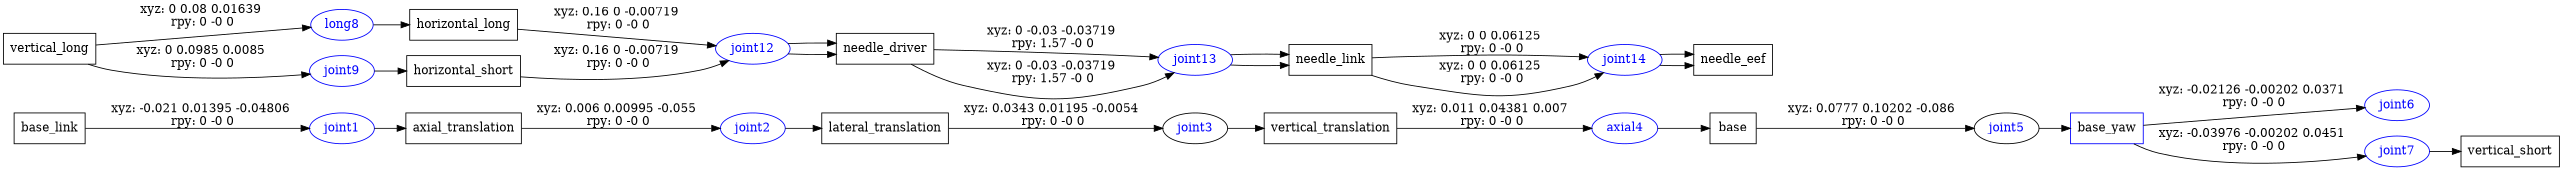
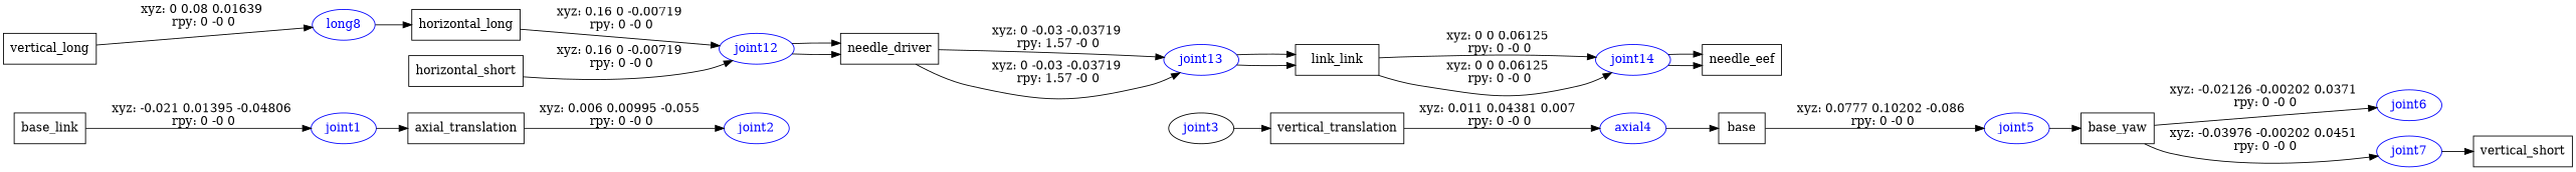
  digraph {
    rankdir=LR
    node [shape=box]
    n1 [label=base_link]
    joint1 [color=blue fontcolor=blue shape=ellipse]
    n3 [label=axial_translation]
    joint2 [color=blue fontcolor=blue shape=ellipse]
-   n5 [label=lateral_translation]
    joint3 [color=black fontcolor=blue shape=ellipse]
    n7 [label=vertical_translation]
    n8 [color=blue fontcolor=blue label=axial4 shape=ellipse]
    n9 [label=base]
-   joint5 [color=black fontcolor=blue shape=ellipse]
-   n11 [label=base_yaw color=blue]
+   joint5 [color=blue fontcolor=blue shape=ellipse]
+   n11 [label=base_yaw]
    joint6 [color=blue fontcolor=blue shape=ellipse]
    joint7 [color=blue fontcolor=blue shape=ellipse]
    n14 [label=vertical_short]
    n15 [label=vertical_long]
    n16 [color=blue fontcolor=blue label=long8 shape=ellipse]
-   joint9 [color=blue fontcolor=blue shape=ellipse]
    n18 [label=horizontal_long]
    n19 [label=horizontal_short]
    joint12 [color=blue fontcolor=blue shape=ellipse]
    n21 [label=needle_driver]
    joint13 [color=blue fontcolor=blue shape=ellipse]
-   n23 [label=needle_link]
+   n23 [label=link_link]
    joint14 [color=blue fontcolor=blue shape=ellipse]
    n25 [label=needle_eef]
    n1 -> joint1 [label="xyz: -0.021 0.01395 -0.04806 \nrpy: 0 -0 0"]
    joint1 -> n3
    n3 -> joint2 [label="xyz: 0.006 0.00995 -0.055 \nrpy: 0 -0 0"]
-   joint2 -> n5
-   n5 -> joint3 [label="xyz: 0.0343 0.01195 -0.0054 \nrpy: 0 -0 0"]
    joint3 -> n7
    n7 -> n8 [label="xyz: 0.011 0.04381 0.007 \nrpy: 0 -0 0"]
    n8 -> n9
    n9 -> joint5 [label="xyz: 0.0777 0.10202 -0.086 \nrpy: 0 -0 0"]
    joint5 -> n11
    n11 -> joint6 [label="xyz: -0.02126 -0.00202 0.0371 \nrpy: 0 -0 0"]
    n11 -> joint7 [label="xyz: -0.03976 -0.00202 0.0451 \nrpy: 0 -0 0"]
    joint7 -> n14
    n15 -> n16 [label="xyz: 0 0.08 0.01639 \nrpy: 0 -0 0"]
-   n15 -> joint9 [label="xyz: 0 0.0985 0.0085 \nrpy: 0 -0 0"]
    n16 -> n18
-   joint9 -> n19
    n18 -> joint12 [label="xyz: 0.16 0 -0.00719 \nrpy: 0 -0 0"]
    n19 -> joint12 [label="xyz: 0.16 0 -0.00719 \nrpy: 0 -0 0"]
    joint12 -> n21
    joint12 -> n21
    n21 -> joint13 [label="xyz: 0 -0.03 -0.03719 \nrpy: 1.57 -0 0"]
    n21 -> joint13 [label="xyz: 0 -0.03 -0.03719 \nrpy: 1.57 -0 0"]
    joint13 -> n23
    joint13 -> n23
    n23 -> joint14 [label="xyz: 0 0 0.06125 \nrpy: 0 -0 0"]
    n23 -> joint14 [label="xyz: 0 0 0.06125 \nrpy: 0 -0 0"]
    joint14 -> n25
    joint14 -> n25
  }
